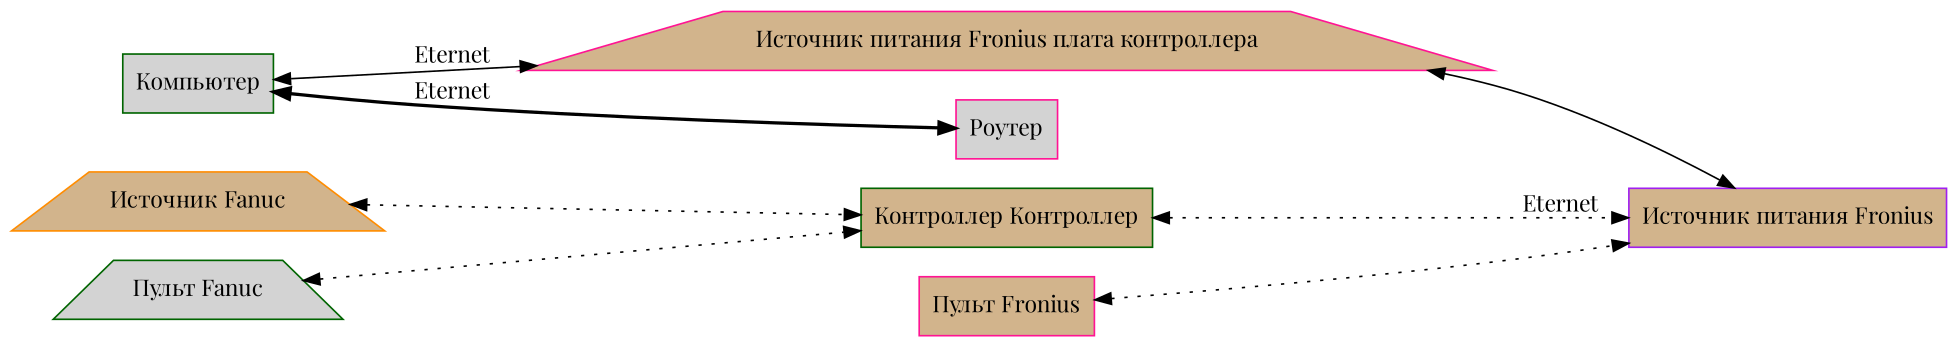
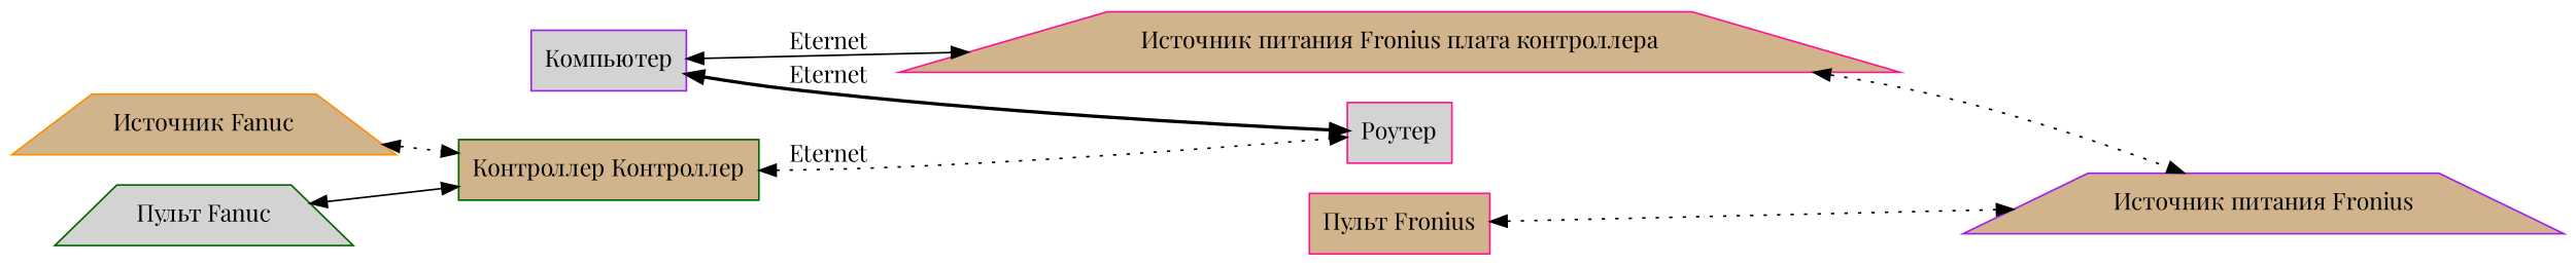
  digraph {
    fontname="Playfair Display"
    rankdir=LR
    node [color=deeppink fillcolor=tan fontname="Playfair Display" shape=box style=filled]
    edge [dir=both fontname="Playfair Display" style=dotted]
-   "Компьютер" [color=darkgreen fillcolor=lightgrey]
+   "Компьютер" [color=purple fillcolor=lightgrey]
    "Источник питания Fronius плата контроллера" [shape=trapezium]
    "Роутер" [fillcolor=lightgrey]
-   "Источник питания Fronius" [color=purple]
+   "Источник питания Fronius" [color=purple shape=trapezium]
    n5 [color=darkgreen label="Контроллер Контроллер"]
    n6 [color=darkorange label="Источник Fanuc" shape=trapezium]
    "Пульт Fanuc" [color=darkgreen fillcolor=lightgrey shape=trapezium]
    "Пульт Fronius"
    "Компьютер" -> "Источник питания Fronius плата контроллера" [label=Eternet style=solid]
    "Компьютер" -> "Роутер" [label=Eternet style=bold]
-   "Источник питания Fronius плата контроллера" -> "Источник питания Fronius" [style=solid]
-   n5 -> "Источник питания Fronius" [label=Eternet]
+   "Источник питания Fronius плата контроллера" -> "Источник питания Fronius"
+   n5 -> "Роутер" [label=Eternet]
    n6 -> n5
-   "Пульт Fanuc" -> n5
+   "Пульт Fanuc" -> n5 [style=solid]
    "Пульт Fronius" -> "Источник питания Fronius"
  }
